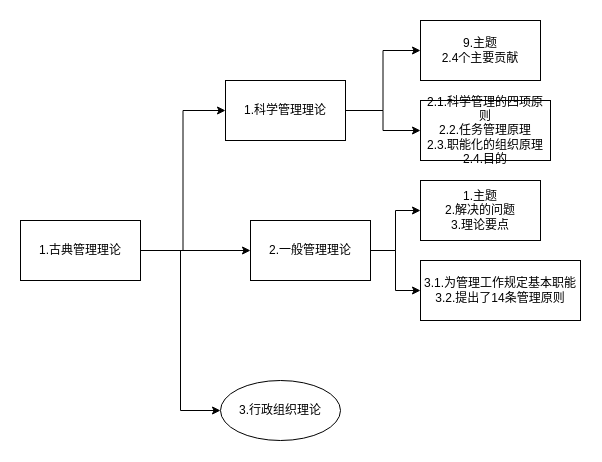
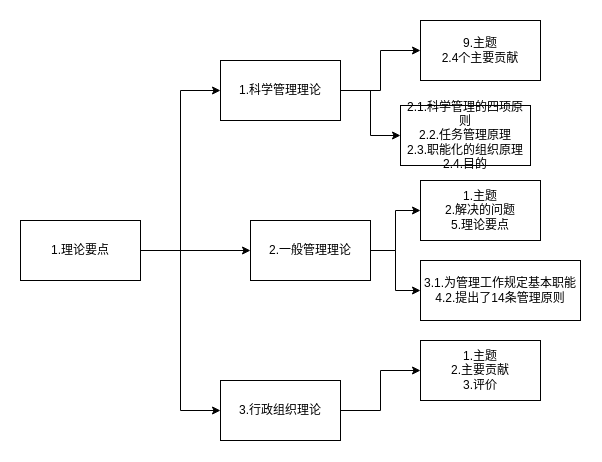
  <mxCell id="0" />
  <mxCell id="1" parent="0" />
  <mxCell id="2" style="edgeStyle=orthogonalEdgeStyle;rounded=0;orthogonalLoop=1;jettySize=auto;html=1;entryX=0;entryY=0.5;entryDx=0;entryDy=0;" parent="1" source="5" target="8" edge="1"><mxGeometry relative="1" as="geometry" /></mxCell>
  <mxCell id="3" style="edgeStyle=orthogonalEdgeStyle;rounded=0;orthogonalLoop=1;jettySize=auto;html=1;entryX=0;entryY=0.5;entryDx=0;entryDy=0;" parent="1" source="5" target="11" edge="1"><mxGeometry relative="1" as="geometry" /></mxCell>
  <mxCell id="4" style="edgeStyle=orthogonalEdgeStyle;rounded=0;orthogonalLoop=1;jettySize=auto;html=1;entryX=0;entryY=0.5;entryDx=0;entryDy=0;" parent="1" source="5" target="13" edge="1"><mxGeometry relative="1" as="geometry" /></mxCell>
- <mxCell id="5" value="1.古典管理理论" style="rounded=0;whiteSpace=wrap;html=1;" parent="1" vertex="1"><mxGeometry x="20" y="220" width="120" height="60" as="geometry" /></mxCell>
+ <mxCell id="5" value="1.理论要点" style="rounded=0;whiteSpace=wrap;html=1;" parent="1" vertex="1"><mxGeometry x="20" y="220" width="120" height="60" as="geometry" /></mxCell>
  <mxCell id="6" style="edgeStyle=orthogonalEdgeStyle;rounded=0;orthogonalLoop=1;jettySize=auto;html=1;entryX=0;entryY=0.5;entryDx=0;entryDy=0;" parent="1" source="8" target="14" edge="1"><mxGeometry relative="1" as="geometry" /></mxCell>
  <mxCell id="7" style="edgeStyle=orthogonalEdgeStyle;rounded=0;orthogonalLoop=1;jettySize=auto;html=1;entryX=0;entryY=0.5;entryDx=0;entryDy=0;" parent="1" source="8" target="17" edge="1"><mxGeometry relative="1" as="geometry" /></mxCell>
- <mxCell id="8" value="1.科学管理理论" style="rounded=0;whiteSpace=wrap;html=1;" parent="1" vertex="1"><mxGeometry x="225" y="80" width="120" height="60" as="geometry" /></mxCell>
+ <mxCell id="8" value="1.科学管理理论" style="rounded=0;whiteSpace=wrap;html=1;" parent="1" vertex="1"><mxGeometry x="220" y="60" width="120" height="60" as="geometry" /></mxCell>
  <mxCell id="9" value="" style="edgeStyle=orthogonalEdgeStyle;rounded=0;orthogonalLoop=1;jettySize=auto;html=1;entryX=0;entryY=0.5;entryDx=0;entryDy=0;" parent="1" source="11" target="15" edge="1"><mxGeometry relative="1" as="geometry" /></mxCell>
  <mxCell id="10" style="edgeStyle=orthogonalEdgeStyle;rounded=0;orthogonalLoop=1;jettySize=auto;html=1;" parent="1" source="11" target="18" edge="1"><mxGeometry relative="1" as="geometry" /></mxCell>
  <mxCell id="11" value="2.一般管理理论" style="rounded=0;whiteSpace=wrap;html=1;" parent="1" vertex="1"><mxGeometry x="250" y="220" width="120" height="60" as="geometry" /></mxCell>
- <mxCell id="13" value="3.行政组织理论" style="ellipse;whiteSpace=wrap;html=1;" parent="1" vertex="1"><mxGeometry x="220" y="380" width="120" height="60" as="geometry" /></mxCell>
+ <mxCell id="12" style="edgeStyle=orthogonalEdgeStyle;rounded=0;orthogonalLoop=1;jettySize=auto;html=1;entryX=0;entryY=0.5;entryDx=0;entryDy=0;" parent="1" source="13" target="16" edge="1"><mxGeometry relative="1" as="geometry" /></mxCell>
+ <mxCell id="13" value="3.行政组织理论" style="rounded=0;whiteSpace=wrap;html=1;" parent="1" vertex="1"><mxGeometry x="220" y="380" width="120" height="60" as="geometry" /></mxCell>
  <mxCell id="14" value="&lt;div&gt;9.主题&lt;/div&gt;&lt;div&gt;2.4个主要贡献&lt;/div&gt;" style="whiteSpace=wrap;html=1;rounded=0;" parent="1" vertex="1"><mxGeometry x="420" y="20" width="120" height="60" as="geometry" /></mxCell>
- <mxCell id="15" value="&lt;div&gt;1.主题&lt;/div&gt;&lt;div&gt;2.解决的问题&lt;/div&gt;&lt;div&gt;3.理论要点&lt;/div&gt;" style="rounded=0;whiteSpace=wrap;html=1;" parent="1" vertex="1"><mxGeometry x="420" y="180" width="120" height="60" as="geometry" /></mxCell>
- <mxCell id="17" value="&lt;div&gt;2.1.科学管理的四项原则&lt;/div&gt;&lt;div&gt;2.2.任务管理原理&lt;/div&gt;&lt;div&gt;2.3.职能化的组织原理&lt;/div&gt;&lt;div&gt;2.4.目的&lt;/div&gt;" style="whiteSpace=wrap;html=1;rounded=0;" parent="1" vertex="1"><mxGeometry x="420" y="100" width="130" height="60" as="geometry" /></mxCell>
- <mxCell id="18" value="&lt;div&gt;3.1.为管理工作规定基本职能&lt;/div&gt;&lt;div&gt;3.2.提出了14条管理原则&lt;/div&gt;" style="rounded=0;whiteSpace=wrap;html=1;" parent="1" vertex="1"><mxGeometry x="420" y="260" width="160" height="60" as="geometry" /></mxCell>
+ <mxCell id="15" value="&lt;div&gt;1.主题&lt;/div&gt;&lt;div&gt;2.解决的问题&lt;/div&gt;&lt;div&gt;5.理论要点&lt;/div&gt;" style="rounded=0;whiteSpace=wrap;html=1;" parent="1" vertex="1"><mxGeometry x="420" y="180" width="120" height="60" as="geometry" /></mxCell>
+ <mxCell id="16" value="&lt;div&gt;1.主题&lt;/div&gt;&lt;div&gt;2.主要贡献&lt;/div&gt;&lt;div&gt;3.评价&lt;/div&gt;" style="rounded=0;whiteSpace=wrap;html=1;" parent="1" vertex="1"><mxGeometry x="420" y="340" width="120" height="60" as="geometry" /></mxCell>
+ <mxCell id="17" value="&lt;div&gt;2.1.科学管理的四项原则&lt;/div&gt;&lt;div&gt;2.2.任务管理原理&lt;/div&gt;&lt;div&gt;2.3.职能化的组织原理&lt;/div&gt;&lt;div&gt;2.4.目的&lt;/div&gt;" style="whiteSpace=wrap;html=1;rounded=0;" parent="1" vertex="1"><mxGeometry x="400" y="105" width="130" height="60" as="geometry" /></mxCell>
+ <mxCell id="18" value="&lt;div&gt;3.1.为管理工作规定基本职能&lt;/div&gt;&lt;div&gt;4.2.提出了14条管理原则&lt;/div&gt;" style="rounded=0;whiteSpace=wrap;html=1;" parent="1" vertex="1"><mxGeometry x="420" y="260" width="160" height="60" as="geometry" /></mxCell>
